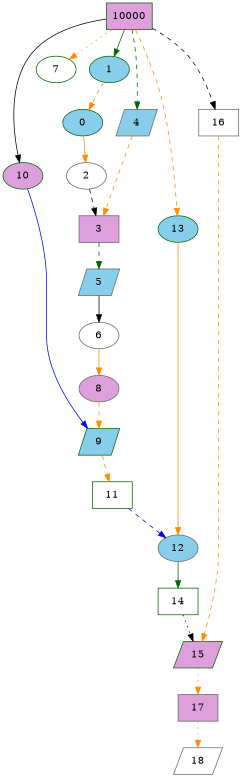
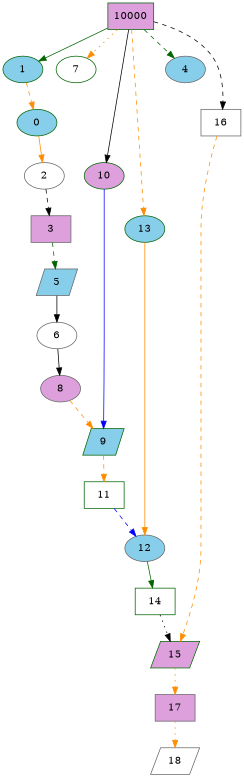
  digraph {
    node [color=darkgreen fillcolor=skyblue shape=ellipse style=filled]
    edge [color=darkorange style=dashed]
    n1 [label=0]
    n2 [color=gray40 fillcolor=white label=2]
    n3 [color=gray40 fillcolor=plum label=3 shape=box]
    n4 [label=1]
    n5 [fillcolor=white label=7]
    n6 [color=gray40 fillcolor=white label=6]
    n7 [color=gray40 fillcolor=plum label=8]
    n8 [fillcolor=plum label=10000 shape=box]
    n9 [fillcolor=plum label=10]
    n10 [color=gray40 fillcolor=white label=16 shape=box]
-   n11 [color=gray40 label=4 shape=parallelogram]
+   n11 [color=gray40 label=4]
    n12 [label=13]
    n13 [label=9 shape=parallelogram]
    n14 [fillcolor=plum label=15 shape=parallelogram]
    n15 [color=gray40 label=12]
    n16 [fillcolor=white label=14 shape=box]
    n17 [color=gray40 fillcolor=plum label=17 shape=box]
    n18 [color=gray40 label=5 shape=parallelogram]
    n19 [fillcolor=white label=11 shape=box]
    n20 [color=gray40 fillcolor=white label=18 shape=parallelogram]
    n1 -> n2 [style=solid]
    n2 -> n3 [color=black]
    n3 -> n18 [color=darkgreen]
    n4 -> n1
-   n6 -> n7 [style=solid]
+   n6 -> n7 [color=black style=solid]
    n7 -> n13
    n8 -> n4 [color=darkgreen style=solid]
    n8 -> n5 [style=dotted]
    n8 -> n9 [color=black style=solid]
    n8 -> n10 [color=black]
    n8 -> n11 [color=darkgreen]
    n8 -> n12
    n9 -> n13 [color=blue style=solid]
    n10 -> n14
-   n11 -> n3
    n12 -> n15 [style=solid]
    n13 -> n19
    n14 -> n17 [style=dotted]
    n15 -> n16 [color=darkgreen style=solid]
    n16 -> n14 [color=black style=dotted]
    n17 -> n20 [style=dotted]
    n18 -> n6 [color=black style=solid]
    n19 -> n15 [color=blue]
  }
